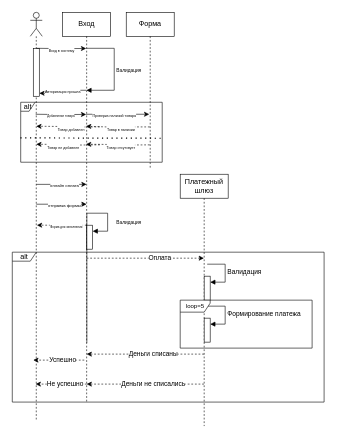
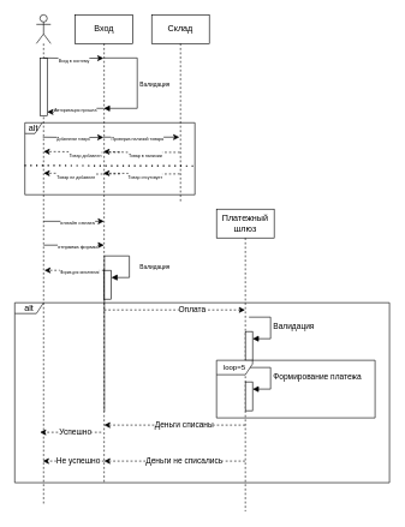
  <mxCell id="0" />
  <mxCell id="1" parent="0" />
  <mxCell id="2" value="" style="shape=umlLifeline;perimeter=lifelinePerimeter;whiteSpace=wrap;html=1;container=1;dropTarget=0;collapsible=0;recursiveResize=0;outlineConnect=0;portConstraint=eastwest;newEdgeStyle={&quot;curved&quot;:0,&quot;rounded&quot;:0};participant=umlActor;" vertex="1" parent="1"><mxGeometry x="50" y="20" width="20" height="680" as="geometry" /></mxCell>
  <mxCell id="3" value="" style="html=1;points=[[0,0,0,0,5],[0,1,0,0,-5],[1,0,0,0,5],[1,1,0,0,-5]];perimeter=orthogonalPerimeter;outlineConnect=0;targetShapes=umlLifeline;portConstraint=eastwest;newEdgeStyle={&quot;curved&quot;:0,&quot;rounded&quot;:0};" vertex="1" parent="2"><mxGeometry x="5" y="60" width="10" height="80" as="geometry" /></mxCell>
  <mxCell id="4" style="edgeStyle=orthogonalEdgeStyle;rounded=0;orthogonalLoop=1;jettySize=auto;html=1;curved=0;" edge="1" parent="1"><mxGeometry relative="1" as="geometry"><mxPoint x="142.998" y="190" as="sourcePoint" /><mxPoint x="248.39" y="190" as="targetPoint" /></mxGeometry></mxCell>
  <mxCell id="5" value="&lt;font style=&quot;font-size: 6px;&quot;&gt;Проверка наличий товара&lt;/font&gt;" style="edgeLabel;html=1;align=center;verticalAlign=middle;resizable=0;points=[];" vertex="1" connectable="0" parent="4"><mxGeometry x="-0.303" relative="1" as="geometry"><mxPoint x="10" as="offset" /></mxGeometry></mxCell>
  <mxCell id="6" value="Вход" style="shape=umlLifeline;perimeter=lifelinePerimeter;whiteSpace=wrap;html=1;container=1;dropTarget=0;collapsible=0;recursiveResize=0;outlineConnect=0;portConstraint=eastwest;newEdgeStyle={&quot;curved&quot;:0,&quot;rounded&quot;:0};" vertex="1" parent="1"><mxGeometry x="104" y="20" width="80" height="650" as="geometry" /></mxCell>
  <mxCell id="7" value="" style="html=1;points=[[0,0,0,0,5],[0,1,0,0,-5],[1,0,0,0,5],[1,1,0,0,-5]];perimeter=orthogonalPerimeter;outlineConnect=0;targetShapes=umlLifeline;portConstraint=eastwest;newEdgeStyle={&quot;curved&quot;:0,&quot;rounded&quot;:0};" vertex="1" parent="6"><mxGeometry x="40" y="355" width="10" height="40" as="geometry" /></mxCell>
  <mxCell id="8" value="&lt;font style=&quot;font-size: 8px;&quot;&gt;Валидация&lt;/font&gt;" style="html=1;align=left;spacingLeft=2;endArrow=block;rounded=0;edgeStyle=orthogonalEdgeStyle;curved=0;rounded=0;exitX=0.504;exitY=0.848;exitDx=0;exitDy=0;exitPerimeter=0;" edge="1" target="7" parent="6" source="6"><mxGeometry x="0.739" y="11" relative="1" as="geometry"><mxPoint x="45" y="335" as="sourcePoint" /><Array as="points"><mxPoint x="75" y="335" /><mxPoint x="75" y="365" /></Array><mxPoint as="offset" /></mxGeometry></mxCell>
  <mxCell id="9" value="Платежный шлюз" style="shape=umlLifeline;perimeter=lifelinePerimeter;whiteSpace=wrap;html=1;container=1;dropTarget=0;collapsible=0;recursiveResize=0;outlineConnect=0;portConstraint=eastwest;newEdgeStyle={&quot;curved&quot;:0,&quot;rounded&quot;:0};" vertex="1" parent="1"><mxGeometry x="300" y="290" width="80" height="420" as="geometry" /></mxCell>
  <mxCell id="10" value="" style="html=1;points=[[0,0,0,0,5],[0,1,0,0,-5],[1,0,0,0,5],[1,1,0,0,-5]];perimeter=orthogonalPerimeter;outlineConnect=0;targetShapes=umlLifeline;portConstraint=eastwest;newEdgeStyle={&quot;curved&quot;:0,&quot;rounded&quot;:0};" vertex="1" parent="9"><mxGeometry x="40" y="170" width="10" height="40" as="geometry" /></mxCell>
  <mxCell id="11" value="Валидация" style="html=1;align=left;spacingLeft=2;endArrow=block;rounded=0;edgeStyle=orthogonalEdgeStyle;curved=0;rounded=0;" edge="1" target="10" parent="9"><mxGeometry relative="1" as="geometry"><mxPoint x="45" y="150" as="sourcePoint" /><Array as="points"><mxPoint x="75" y="180" /></Array></mxGeometry></mxCell>
  <mxCell id="12" value="" style="html=1;points=[[0,0,0,0,5],[0,1,0,0,-5],[1,0,0,0,5],[1,1,0,0,-5]];perimeter=orthogonalPerimeter;outlineConnect=0;targetShapes=umlLifeline;portConstraint=eastwest;newEdgeStyle={&quot;curved&quot;:0,&quot;rounded&quot;:0};" vertex="1" parent="9"><mxGeometry x="40" y="240" width="10" height="40" as="geometry" /></mxCell>
  <mxCell id="13" value="Формирование платежа" style="html=1;align=left;spacingLeft=2;endArrow=block;rounded=0;edgeStyle=orthogonalEdgeStyle;curved=0;rounded=0;" edge="1" target="12" parent="9"><mxGeometry relative="1" as="geometry"><mxPoint x="45" y="220" as="sourcePoint" /><Array as="points"><mxPoint x="75" y="250" /></Array></mxGeometry></mxCell>
- <mxCell id="14" value="Форма" style="shape=umlLifeline;perimeter=lifelinePerimeter;whiteSpace=wrap;html=1;container=1;dropTarget=0;collapsible=0;recursiveResize=0;outlineConnect=0;portConstraint=eastwest;newEdgeStyle={&quot;curved&quot;:0,&quot;rounded&quot;:0};" vertex="1" parent="1"><mxGeometry x="210" y="20" width="80" height="260" as="geometry" /></mxCell>
+ <mxCell id="14" value="Склад" style="shape=umlLifeline;perimeter=lifelinePerimeter;whiteSpace=wrap;html=1;container=1;dropTarget=0;collapsible=0;recursiveResize=0;outlineConnect=0;portConstraint=eastwest;newEdgeStyle={&quot;curved&quot;:0,&quot;rounded&quot;:0};" vertex="1" parent="1"><mxGeometry x="210" y="20" width="80" height="260" as="geometry" /></mxCell>
  <mxCell id="15" style="edgeStyle=orthogonalEdgeStyle;rounded=0;orthogonalLoop=1;jettySize=auto;html=1;curved=0;entryX=0.491;entryY=0.578;entryDx=0;entryDy=0;entryPerimeter=0;" edge="1" parent="1"><mxGeometry relative="1" as="geometry"><mxPoint x="59.995" y="80" as="sourcePoint" /><mxPoint x="143.21" y="80.28" as="targetPoint" /></mxGeometry></mxCell>
  <mxCell id="16" value="&lt;font style=&quot;font-size: 6px;&quot;&gt;Вход в систему&lt;/font&gt;" style="edgeLabel;html=1;align=center;verticalAlign=middle;resizable=0;points=[];" vertex="1" connectable="0" parent="15"><mxGeometry x="0.017" y="-2" relative="1" as="geometry"><mxPoint as="offset" /></mxGeometry></mxCell>
  <mxCell id="17" style="edgeStyle=orthogonalEdgeStyle;rounded=0;orthogonalLoop=1;jettySize=auto;html=1;curved=0;entryX=1;entryY=1;entryDx=0;entryDy=-5;entryPerimeter=0;" edge="1" parent="1" source="6" target="3"><mxGeometry relative="1" as="geometry"><Array as="points"><mxPoint x="84" y="150" /><mxPoint x="84" y="155" /></Array></mxGeometry></mxCell>
  <mxCell id="18" value="&lt;font style=&quot;font-size: 6px;&quot;&gt;Авторизация прошла&lt;/font&gt;" style="edgeLabel;html=1;align=center;verticalAlign=middle;resizable=0;points=[];" vertex="1" connectable="0" parent="17"><mxGeometry x="-0.086" y="2" relative="1" as="geometry"><mxPoint x="-2" y="-2" as="offset" /></mxGeometry></mxCell>
  <mxCell id="19" style="edgeStyle=orthogonalEdgeStyle;rounded=0;orthogonalLoop=1;jettySize=auto;html=1;curved=0;entryX=0.541;entryY=0.43;entryDx=0;entryDy=0;entryPerimeter=0;exitX=0.489;exitY=0.735;exitDx=0;exitDy=0;exitPerimeter=0;dashed=1;" edge="1" parent="1" source="14"><mxGeometry relative="1" as="geometry"><mxPoint x="226" y="211" as="sourcePoint" /><mxPoint x="143" y="210" as="targetPoint" /></mxGeometry></mxCell>
  <mxCell id="20" value="&lt;span style=&quot;font-size: 6px;&quot;&gt;Товар в наличии&lt;/span&gt;" style="edgeLabel;html=1;align=center;verticalAlign=middle;resizable=0;points=[];" vertex="1" connectable="0" parent="19"><mxGeometry x="-0.086" y="2" relative="1" as="geometry"><mxPoint as="offset" /></mxGeometry></mxCell>
  <mxCell id="21" style="edgeStyle=orthogonalEdgeStyle;rounded=0;orthogonalLoop=1;jettySize=auto;html=1;curved=0;entryX=0.541;entryY=0.43;entryDx=0;entryDy=0;entryPerimeter=0;exitX=0.489;exitY=0.735;exitDx=0;exitDy=0;exitPerimeter=0;dashed=1;" edge="1" parent="1"><mxGeometry relative="1" as="geometry"><mxPoint x="249" y="241" as="sourcePoint" /><mxPoint x="143" y="240" as="targetPoint" /></mxGeometry></mxCell>
  <mxCell id="22" value="&lt;span style=&quot;font-size: 6px;&quot;&gt;Товар отсутсвует&lt;/span&gt;" style="edgeLabel;html=1;align=center;verticalAlign=middle;resizable=0;points=[];" vertex="1" connectable="0" parent="21"><mxGeometry x="-0.086" y="2" relative="1" as="geometry"><mxPoint as="offset" /></mxGeometry></mxCell>
  <mxCell id="23" style="edgeStyle=orthogonalEdgeStyle;rounded=0;orthogonalLoop=1;jettySize=auto;html=1;curved=0;entryX=0.541;entryY=0.43;entryDx=0;entryDy=0;entryPerimeter=0;exitX=0.489;exitY=0.735;exitDx=0;exitDy=0;exitPerimeter=0;dashed=1;" edge="1" parent="1"><mxGeometry relative="1" as="geometry"><mxPoint x="166" y="241" as="sourcePoint" /><mxPoint x="60" y="240" as="targetPoint" /></mxGeometry></mxCell>
  <mxCell id="24" value="&lt;span style=&quot;font-size: 6px;&quot;&gt;Товар не добавлен&lt;/span&gt;" style="edgeLabel;html=1;align=center;verticalAlign=middle;resizable=0;points=[];" vertex="1" connectable="0" parent="23"><mxGeometry x="-0.086" y="2" relative="1" as="geometry"><mxPoint x="-13" as="offset" /></mxGeometry></mxCell>
  <mxCell id="25" style="edgeStyle=orthogonalEdgeStyle;rounded=0;orthogonalLoop=1;jettySize=auto;html=1;curved=0;entryX=0.541;entryY=0.43;entryDx=0;entryDy=0;entryPerimeter=0;exitX=0.489;exitY=0.735;exitDx=0;exitDy=0;exitPerimeter=0;dashed=1;" edge="1" parent="1"><mxGeometry relative="1" as="geometry"><mxPoint x="166" y="211" as="sourcePoint" /><mxPoint x="60" y="210" as="targetPoint" /></mxGeometry></mxCell>
  <mxCell id="26" value="&lt;span style=&quot;font-size: 6px;&quot;&gt;Товар добавлен&lt;/span&gt;" style="edgeLabel;html=1;align=center;verticalAlign=middle;resizable=0;points=[];" vertex="1" connectable="0" parent="25"><mxGeometry x="-0.086" y="2" relative="1" as="geometry"><mxPoint as="offset" /></mxGeometry></mxCell>
  <mxCell id="27" value="&lt;font style=&quot;font-size: 8px;&quot;&gt;Валидация&lt;/font&gt;" style="html=1;align=left;spacingLeft=2;endArrow=block;rounded=0;edgeStyle=orthogonalEdgeStyle;curved=0;rounded=0;" edge="1" target="6" parent="1" source="6"><mxGeometry relative="1" as="geometry"><mxPoint x="160" y="110" as="sourcePoint" /><Array as="points"><mxPoint x="190" y="80" /><mxPoint x="190" y="150" /></Array></mxGeometry></mxCell>
  <mxCell id="28" style="edgeStyle=orthogonalEdgeStyle;rounded=0;orthogonalLoop=1;jettySize=auto;html=1;curved=0;entryX=0.504;entryY=0.578;entryDx=0;entryDy=0;entryPerimeter=0;" edge="1" parent="1"><mxGeometry relative="1" as="geometry"><mxPoint x="58.998" y="190" as="sourcePoint" /><mxPoint x="143.21" y="190.28" as="targetPoint" /></mxGeometry></mxCell>
  <mxCell id="29" value="&lt;font style=&quot;font-size: 5px;&quot;&gt;Добавление товара&lt;/font&gt;" style="edgeLabel;html=1;align=center;verticalAlign=middle;resizable=0;points=[];" vertex="1" connectable="0" parent="28"><mxGeometry x="0.004" relative="1" as="geometry"><mxPoint as="offset" /></mxGeometry></mxCell>
  <mxCell id="30" value="alt" style="shape=umlFrame;whiteSpace=wrap;html=1;pointerEvents=0;width=24;height=15;" vertex="1" parent="1"><mxGeometry x="34" y="170" width="236" height="100" as="geometry" /></mxCell>
  <mxCell id="31" value="" style="endArrow=none;dashed=1;html=1;dashPattern=1 3;strokeWidth=2;rounded=0;entryX=0.991;entryY=0.6;entryDx=0;entryDy=0;entryPerimeter=0;exitX=-0.002;exitY=0.594;exitDx=0;exitDy=0;exitPerimeter=0;" edge="1" parent="1" source="30" target="30"><mxGeometry width="50" height="50" relative="1" as="geometry"><mxPoint x="57.308" y="230" as="sourcePoint" /><mxPoint x="246.7" y="230" as="targetPoint" /></mxGeometry></mxCell>
  <mxCell id="32" value="" style="endArrow=classic;html=1;rounded=0;exitX=0.482;exitY=0.797;exitDx=0;exitDy=0;exitPerimeter=0;" edge="1" parent="1"><mxGeometry width="50" height="50" relative="1" as="geometry"><mxPoint x="60" y="306.92" as="sourcePoint" /><mxPoint x="143.86" y="306.92" as="targetPoint" /></mxGeometry></mxCell>
  <mxCell id="33" value="&lt;font style=&quot;font-size: 7px;&quot;&gt;онлайн оплата&lt;/font&gt;" style="edgeLabel;html=1;align=center;verticalAlign=middle;resizable=0;points=[];" vertex="1" connectable="0" parent="32"><mxGeometry x="0.095" relative="1" as="geometry"><mxPoint as="offset" /></mxGeometry></mxCell>
  <mxCell id="34" value="" style="endArrow=classic;html=1;rounded=0;exitX=0.482;exitY=0.797;exitDx=0;exitDy=0;exitPerimeter=0;" edge="1" parent="1"><mxGeometry width="50" height="50" relative="1" as="geometry"><mxPoint x="60" y="340" as="sourcePoint" /><mxPoint x="143.86" y="340" as="targetPoint" /></mxGeometry></mxCell>
  <mxCell id="35" value="&lt;font style=&quot;font-size: 7px;&quot;&gt;отправка формы&lt;/font&gt;" style="edgeLabel;html=1;align=center;verticalAlign=middle;resizable=0;points=[];" vertex="1" connectable="0" parent="34"><mxGeometry x="0.095" relative="1" as="geometry"><mxPoint as="offset" /></mxGeometry></mxCell>
  <mxCell id="36" value="" style="endArrow=classic;html=1;rounded=0;entryX=0.529;entryY=0.835;entryDx=0;entryDy=0;entryPerimeter=0;dashed=1;" edge="1" parent="1"><mxGeometry width="50" height="50" relative="1" as="geometry"><mxPoint x="144" y="375" as="sourcePoint" /><mxPoint x="61.08" y="375" as="targetPoint" /></mxGeometry></mxCell>
  <mxCell id="37" value="&lt;font style=&quot;font-size: 5px;&quot;&gt;Форма для заполнения&lt;/font&gt;" style="edgeLabel;html=1;align=center;verticalAlign=middle;resizable=0;points=[];" vertex="1" connectable="0" parent="36"><mxGeometry x="-0.15" y="1" relative="1" as="geometry"><mxPoint as="offset" /></mxGeometry></mxCell>
  <mxCell id="38" value="" style="endArrow=classic;html=1;rounded=0;dashed=1;" edge="1" parent="1"><mxGeometry width="50" height="50" relative="1" as="geometry"><mxPoint x="144.004" y="430" as="sourcePoint" /><mxPoint x="339.56" y="430" as="targetPoint" /></mxGeometry></mxCell>
  <mxCell id="39" value="Оплата" style="edgeLabel;html=1;align=center;verticalAlign=middle;resizable=0;points=[];" vertex="1" connectable="0" parent="38"><mxGeometry x="0.237" y="2" relative="1" as="geometry"><mxPoint as="offset" /></mxGeometry></mxCell>
  <mxCell id="40" value="" style="endArrow=classic;html=1;rounded=0;dashed=1;" edge="1" parent="1"><mxGeometry width="50" height="50" relative="1" as="geometry"><mxPoint x="339.56" y="590" as="sourcePoint" /><mxPoint x="144.004" y="590" as="targetPoint" /></mxGeometry></mxCell>
  <mxCell id="41" value="Деньги списаны" style="edgeLabel;html=1;align=center;verticalAlign=middle;resizable=0;points=[];" vertex="1" connectable="0" parent="40"><mxGeometry x="-0.132" y="-1" relative="1" as="geometry"><mxPoint as="offset" /></mxGeometry></mxCell>
  <mxCell id="42" value="" style="endArrow=classic;html=1;rounded=0;dashed=1;" edge="1" parent="1"><mxGeometry width="50" height="50" relative="1" as="geometry"><mxPoint x="339.56" y="640" as="sourcePoint" /><mxPoint x="144.004" y="640" as="targetPoint" /></mxGeometry></mxCell>
  <mxCell id="43" value="Деньги не списались" style="edgeLabel;html=1;align=center;verticalAlign=middle;resizable=0;points=[];" vertex="1" connectable="0" parent="42"><mxGeometry x="-0.132" y="-1" relative="1" as="geometry"><mxPoint as="offset" /></mxGeometry></mxCell>
  <mxCell id="44" value="" style="endArrow=classic;html=1;rounded=0;dashed=1;" edge="1" parent="1"><mxGeometry width="50" height="50" relative="1" as="geometry"><mxPoint x="140" y="600" as="sourcePoint" /><mxPoint x="55.004" y="600" as="targetPoint" /></mxGeometry></mxCell>
  <mxCell id="45" value="Успешно" style="edgeLabel;html=1;align=center;verticalAlign=middle;resizable=0;points=[];" vertex="1" connectable="0" parent="44"><mxGeometry x="-0.132" y="-1" relative="1" as="geometry"><mxPoint as="offset" /></mxGeometry></mxCell>
  <mxCell id="46" value="" style="endArrow=classic;html=1;rounded=0;dashed=1;" edge="1" parent="1"><mxGeometry width="50" height="50" relative="1" as="geometry"><mxPoint x="144" y="640" as="sourcePoint" /><mxPoint x="59.004" y="640" as="targetPoint" /></mxGeometry></mxCell>
  <mxCell id="47" value="Не успешно" style="edgeLabel;html=1;align=center;verticalAlign=middle;resizable=0;points=[];" vertex="1" connectable="0" parent="46"><mxGeometry x="-0.132" y="-1" relative="1" as="geometry"><mxPoint as="offset" /></mxGeometry></mxCell>
  <mxCell id="48" value="&lt;font style=&quot;font-size: 10px;&quot;&gt;loop=5&lt;/font&gt;" style="shape=umlFrame;whiteSpace=wrap;html=1;pointerEvents=0;width=50;height=20;" vertex="1" parent="1"><mxGeometry x="300" y="500" width="220" height="80" as="geometry" /></mxCell>
  <mxCell id="49" value="alt" style="shape=umlFrame;whiteSpace=wrap;html=1;pointerEvents=0;width=40;height=15;" vertex="1" parent="1"><mxGeometry x="20" y="420" width="520" height="250" as="geometry" /></mxCell>
